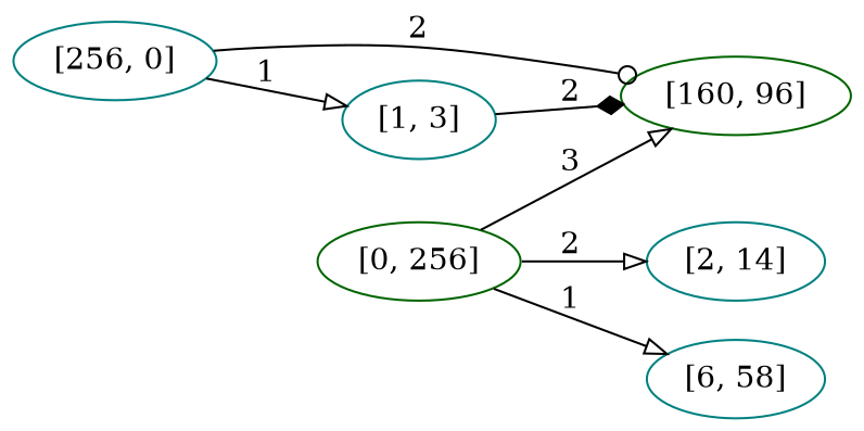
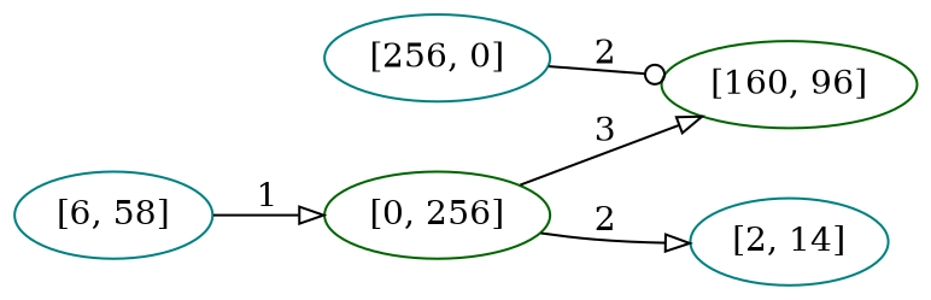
  digraph {
    ordering=out
    rankdir=LR
    node [color=teal shape=oval]
    edge [arrowhead=onormal]
    n1 [label="[256, 0]"]
    n2 [color=darkgreen label="[160, 96]"]
-   n3 [label="[1, 3]"]
    n4 [label="[2, 14]"]
    n5 [color=darkgreen label="[0, 256]"]
    n6 [label="[6, 58]"]
    n1 -> n2 [arrowhead=odot label=2]
-   n1 -> n3 [label=1]
-   n3 -> n2 [arrowhead=diamond label=2]
    n5 -> n2 [label=3]
    n5 -> n4 [label=2]
-   n5 -> n6 [label=1]
+   n6 -> n5 [label=1]
  }
